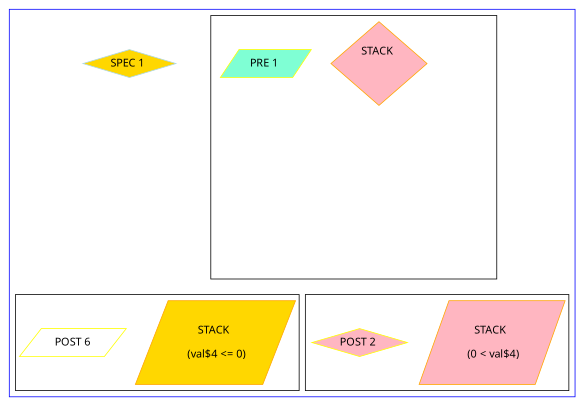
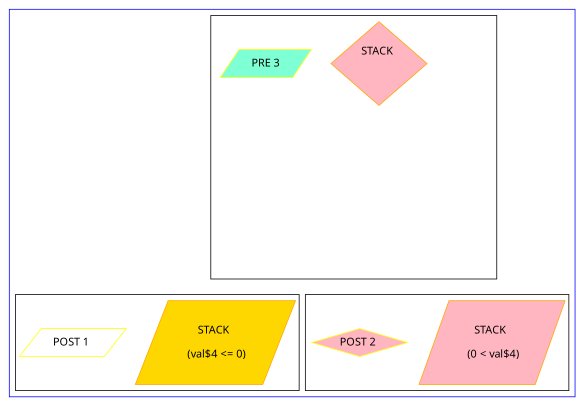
  digraph {
    compound=true
    fontname="Noto Sans"
    node [fontname="Noto Sans" shape=box style=invis]
    edge [fontname="Noto Sans" style=invis]
    n1 [color=orange fillcolor=lightpink label="STACK \n\n " shape=diamond style=filled]
    inv_11
    inv_12
    inv_13
    inv_14
    inv_111
    inv_1111
    inv_122
    inv_1222
    inv_133
    inv_1333
    inv_144
    inv_1444
-   n14 [color=yellow fillcolor=aquamarine label="PRE 1 " shape=parallelogram style=filled]
+   n14 [color=yellow fillcolor=aquamarine label="PRE 3" shape=parallelogram style=filled]
    n15 [color=orange fillcolor=gold label="STACK \n\n (val$4 <= 0)" shape=parallelogram style=filled]
-   n16 [color=yellow fillcolor=white label="POST 6" shape=parallelogram style=filled]
+   n16 [color=yellow fillcolor=white label="POST 1 " shape=parallelogram style=filled]
    n17 [color=orange fillcolor=lightpink label="STACK \n\n (0 < val$4)" shape=parallelogram style=filled]
    n18 [color=yellow fillcolor=lightpink label="POST 2 " shape=diamond style=filled]
-   n19 [color=lightblue fillcolor=gold label="SPEC 1 " shape=diamond style=filled]
    subgraph cluster_1 {
      color=blue
-     n19
      subgraph cluster_2 {
        color=black
        n14
        subgraph sub_3 {
          color=black
          n1
          inv_11
          inv_12
          inv_13
          inv_14
          inv_111
          inv_1111
          inv_122
          inv_1222
          inv_133
          inv_1333
          inv_144
          inv_1444
        }
      }
      subgraph cluster_4 {
        color=black
        n16
        subgraph sub_5 {
          color=black
          n15
        }
      }
      subgraph cluster_6 {
        color=black
        n18
        subgraph sub_7 {
          color=black
          n17
        }
      }
    }
    n1 -> inv_11
    n1 -> inv_12
    n1 -> inv_13
    n1 -> inv_14
    inv_11 -> inv_111
    inv_12 -> inv_122
    inv_13 -> inv_133
    inv_14 -> inv_144
    inv_111 -> inv_1111
    inv_1111 -> n15
    inv_1111 -> n17
    inv_122 -> inv_1222
    inv_1222 -> n15
    inv_1222 -> n17
    inv_133 -> inv_1333
    inv_1333 -> n15
    inv_1333 -> n17
    inv_144 -> inv_1444
    inv_1444 -> n15
    inv_1444 -> n17
  }
